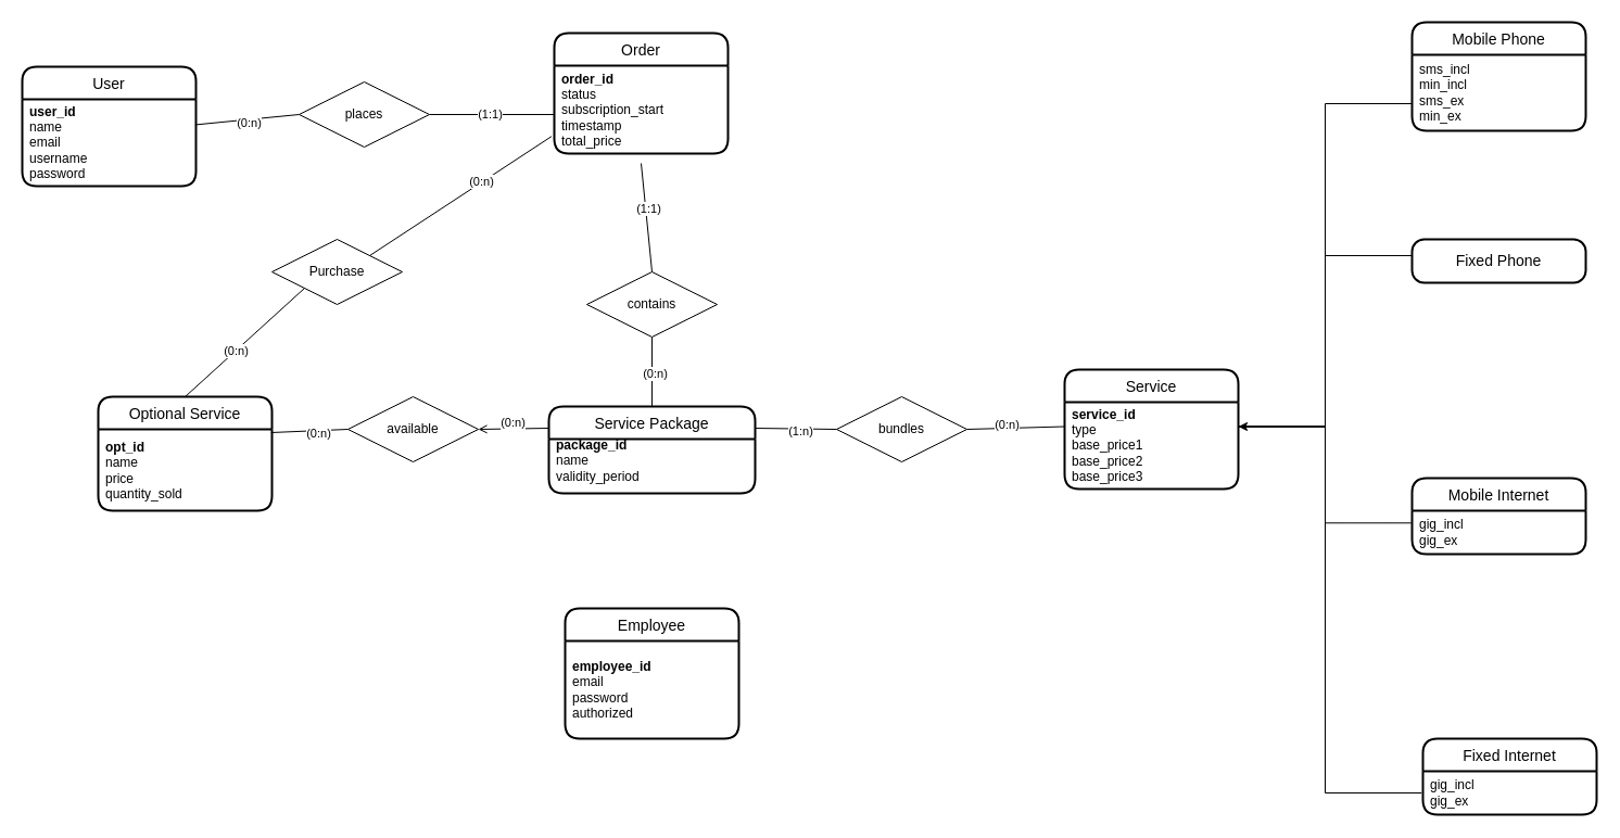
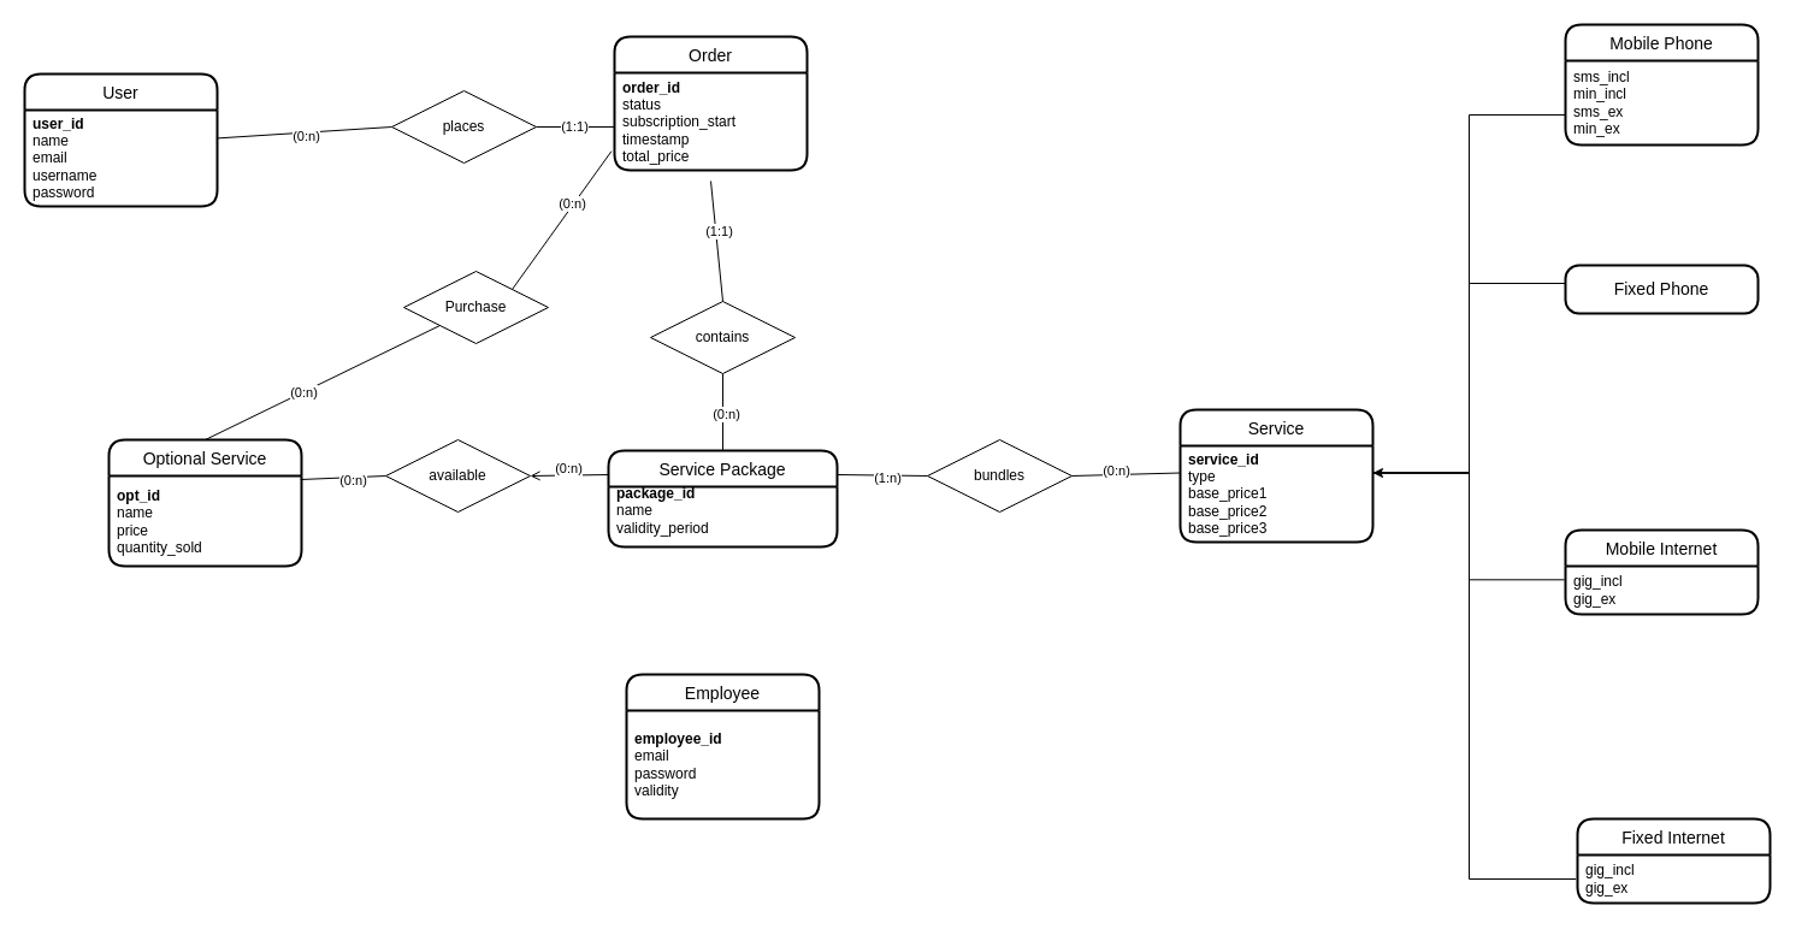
  <mxCell id="0" />
  <mxCell id="1" parent="0" />
  <mxCell id="2" style="edgeStyle=none;rounded=0;orthogonalLoop=1;jettySize=auto;html=1;exitX=0;exitY=0.5;exitDx=0;exitDy=0;entryX=0.996;entryY=0.293;entryDx=0;entryDy=0;endArrow=none;endFill=0;strokeColor=default;entryPerimeter=0;" parent="1" source="6" target="44" edge="1"><mxGeometry relative="1" as="geometry"><mxPoint x="170" y="106" as="targetPoint" /></mxGeometry></mxCell>
  <mxCell id="3" value="(0:n)" style="edgeLabel;html=1;align=center;verticalAlign=middle;resizable=0;points=[];" parent="2" vertex="1" connectable="0"><mxGeometry x="-0.014" y="3" relative="1" as="geometry"><mxPoint as="offset" /></mxGeometry></mxCell>
  <mxCell id="4" style="edgeStyle=none;rounded=0;orthogonalLoop=1;jettySize=auto;html=1;exitX=1;exitY=0.5;exitDx=0;exitDy=0;entryX=0;entryY=0.5;entryDx=0;entryDy=0;endArrow=none;endFill=0;strokeColor=default;" parent="1" source="6" edge="1"><mxGeometry relative="1" as="geometry"><mxPoint x="510" y="105" as="targetPoint" /></mxGeometry></mxCell>
  <mxCell id="5" value="(1:1)" style="edgeLabel;html=1;align=center;verticalAlign=middle;resizable=0;points=[];" parent="4" vertex="1" connectable="0"><mxGeometry x="-0.038" y="1" relative="1" as="geometry"><mxPoint as="offset" /></mxGeometry></mxCell>
- <mxCell id="6" value="places" style="shape=rhombus;perimeter=rhombusPerimeter;whiteSpace=wrap;html=1;align=center;" parent="1" vertex="1"><mxGeometry x="275" y="75" width="120" height="60" as="geometry" /></mxCell>
+ <mxCell id="6" value="places" style="shape=rhombus;perimeter=rhombusPerimeter;whiteSpace=wrap;html=1;align=center;" parent="1" vertex="1"><mxGeometry x="325" y="75" width="120" height="60" as="geometry" /></mxCell>
  <mxCell id="7" style="edgeStyle=none;rounded=0;orthogonalLoop=1;jettySize=auto;html=1;exitX=0.5;exitY=1;exitDx=0;exitDy=0;entryX=0.5;entryY=0;entryDx=0;entryDy=0;endArrow=none;endFill=0;strokeColor=default;" parent="1" source="9" target="12" edge="1"><mxGeometry relative="1" as="geometry" /></mxCell>
  <mxCell id="8" value="&lt;div&gt;(0:n)&lt;/div&gt;" style="edgeLabel;html=1;align=center;verticalAlign=middle;resizable=0;points=[];" parent="7" vertex="1" connectable="0"><mxGeometry x="0.028" y="2" relative="1" as="geometry"><mxPoint as="offset" /></mxGeometry></mxCell>
  <mxCell id="9" value="contains" style="shape=rhombus;perimeter=rhombusPerimeter;whiteSpace=wrap;html=1;align=center;" parent="1" vertex="1"><mxGeometry x="540" y="250" width="120" height="60" as="geometry" /></mxCell>
  <mxCell id="10" value="Order" style="swimlane;childLayout=stackLayout;horizontal=1;startSize=30;horizontalStack=0;rounded=1;fontSize=14;fontStyle=0;strokeWidth=2;resizeParent=0;resizeLast=1;shadow=0;dashed=0;align=center;" parent="1" vertex="1"><mxGeometry x="510" y="30" width="160" height="111" as="geometry" /></mxCell>
  <mxCell id="11" value="&lt;div&gt;&lt;b&gt;order_id&lt;/b&gt;&lt;/div&gt;&lt;div&gt;status&lt;/div&gt;&lt;div&gt;subscription_start&lt;/div&gt;&lt;div&gt;timestamp&lt;/div&gt;&lt;div&gt;total_price&lt;br&gt;&lt;/div&gt;" style="text;html=1;align=left;verticalAlign=middle;resizable=0;points=[];autosize=1;strokeColor=none;fillColor=none;spacingLeft=5;" parent="10" vertex="1"><mxGeometry y="30" width="160" height="81" as="geometry" /></mxCell>
  <mxCell id="12" value="Service Package" style="swimlane;childLayout=stackLayout;horizontal=1;startSize=30;horizontalStack=0;rounded=1;fontSize=14;fontStyle=0;strokeWidth=2;resizeParent=0;resizeLast=1;shadow=0;dashed=0;align=center;" parent="1" vertex="1"><mxGeometry x="505" y="374" width="190" height="80" as="geometry" /></mxCell>
  <mxCell id="13" value="&lt;div align=&quot;left&quot;&gt;&lt;b&gt;package_id&lt;/b&gt;&lt;/div&gt;&lt;div align=&quot;left&quot;&gt;name&lt;/div&gt;&lt;div align=&quot;left&quot;&gt;validity_period&lt;/div&gt;" style="text;html=1;align=left;verticalAlign=middle;resizable=0;points=[];autosize=1;strokeColor=none;fillColor=none;spacingLeft=5;" parent="12" vertex="1"><mxGeometry y="30" width="190" height="40" as="geometry" /></mxCell>
  <mxCell id="14" value="&#10;&#10;" style="align=left;strokeColor=none;fillColor=none;spacingLeft=4;fontSize=12;verticalAlign=top;resizable=0;rotatable=0;part=1;" parent="12" vertex="1"><mxGeometry y="70" width="190" height="10" as="geometry" /></mxCell>
  <mxCell id="15" value="Employee" style="swimlane;childLayout=stackLayout;horizontal=1;startSize=30;horizontalStack=0;rounded=1;fontSize=14;fontStyle=0;strokeWidth=2;resizeParent=0;resizeLast=1;shadow=0;dashed=0;align=center;" parent="1" vertex="1"><mxGeometry x="520" y="560" width="160" height="120" as="geometry" /></mxCell>
- <mxCell id="16" value="&lt;div align=&quot;left&quot;&gt;&lt;b&gt;employee_id&lt;/b&gt;&lt;/div&gt;&lt;div align=&quot;left&quot;&gt;email&lt;/div&gt;&lt;div align=&quot;left&quot;&gt;password&lt;/div&gt;&lt;div align=&quot;left&quot;&gt;authorized&lt;br&gt;&lt;/div&gt;" style="text;html=1;align=left;verticalAlign=middle;resizable=0;points=[];autosize=1;strokeColor=none;fillColor=none;spacingLeft=5;" parent="15" vertex="1"><mxGeometry y="30" width="160" height="90" as="geometry" /></mxCell>
+ <mxCell id="16" value="&lt;div align=&quot;left&quot;&gt;&lt;b&gt;employee_id&lt;/b&gt;&lt;/div&gt;&lt;div align=&quot;left&quot;&gt;email&lt;/div&gt;&lt;div align=&quot;left&quot;&gt;password&lt;/div&gt;&lt;div align=&quot;left&quot;&gt;validity&lt;br&gt;&lt;/div&gt;" style="text;html=1;align=left;verticalAlign=middle;resizable=0;points=[];autosize=1;strokeColor=none;fillColor=none;spacingLeft=5;" parent="15" vertex="1"><mxGeometry y="30" width="160" height="90" as="geometry" /></mxCell>
  <mxCell id="17" value="Fixed Internet" style="swimlane;childLayout=stackLayout;horizontal=1;startSize=30;horizontalStack=0;rounded=1;fontSize=14;fontStyle=0;strokeWidth=2;resizeParent=0;resizeLast=1;shadow=0;dashed=0;align=center;" parent="1" vertex="1"><mxGeometry x="1310" y="680" width="160" height="70" as="geometry" /></mxCell>
  <mxCell id="18" value="&lt;div align=&quot;left&quot;&gt;gig_incl&lt;/div&gt;&lt;div align=&quot;left&quot;&gt;gig_ex&lt;br&gt;&lt;/div&gt;" style="text;html=1;align=left;verticalAlign=middle;resizable=0;points=[];autosize=1;strokeColor=none;fillColor=none;spacingLeft=5;" parent="17" vertex="1"><mxGeometry y="30" width="160" height="40" as="geometry" /></mxCell>
  <mxCell id="19" value="Mobile Internet" style="swimlane;childLayout=stackLayout;horizontal=1;startSize=30;horizontalStack=0;rounded=1;fontSize=14;fontStyle=0;strokeWidth=2;resizeParent=0;resizeLast=1;shadow=0;dashed=0;align=center;spacingLeft=0;" parent="1" vertex="1"><mxGeometry x="1300" y="440" width="160" height="70" as="geometry" /></mxCell>
  <mxCell id="20" value="&lt;div align=&quot;left&quot;&gt;gig_incl&lt;/div&gt;&lt;div align=&quot;left&quot;&gt;gig_ex&lt;br&gt;&lt;/div&gt;" style="text;html=1;align=left;verticalAlign=middle;resizable=0;points=[];autosize=1;strokeColor=none;fillColor=none;spacingLeft=5;" parent="19" vertex="1"><mxGeometry y="30" width="160" height="40" as="geometry" /></mxCell>
  <mxCell id="21" value="Mobile Phone" style="swimlane;childLayout=stackLayout;horizontal=1;startSize=30;horizontalStack=0;rounded=1;fontSize=14;fontStyle=0;strokeWidth=2;resizeParent=0;resizeLast=1;shadow=0;dashed=0;align=center;spacingLeft=0;" parent="1" vertex="1"><mxGeometry x="1300" y="20" width="160" height="100" as="geometry" /></mxCell>
  <mxCell id="22" value="&lt;div align=&quot;left&quot;&gt;sms_incl&lt;/div&gt;&lt;div align=&quot;left&quot;&gt;min_incl&lt;/div&gt;&lt;div align=&quot;left&quot;&gt;sms_ex&lt;/div&gt;&lt;div align=&quot;left&quot;&gt;min_ex&lt;br&gt;&lt;/div&gt;" style="text;html=1;align=left;verticalAlign=middle;resizable=0;points=[];autosize=1;strokeColor=none;fillColor=none;spacingLeft=5;" parent="21" vertex="1"><mxGeometry y="30" width="160" height="70" as="geometry" /></mxCell>
  <mxCell id="23" value="Optional Service" style="swimlane;childLayout=stackLayout;horizontal=1;startSize=30;horizontalStack=0;rounded=1;fontSize=14;fontStyle=0;strokeWidth=2;resizeParent=0;resizeLast=1;shadow=0;dashed=0;align=center;" parent="1" vertex="1"><mxGeometry x="90" y="365" width="160" height="105" as="geometry" /></mxCell>
  <mxCell id="24" value="&lt;div align=&quot;left&quot;&gt;&lt;b&gt;opt_id&lt;/b&gt;&lt;/div&gt;&lt;div align=&quot;left&quot;&gt;name&lt;/div&gt;&lt;div align=&quot;left&quot;&gt;price&lt;/div&gt;&lt;div align=&quot;left&quot;&gt;&lt;span lang=&quot;EN-US&quot;&gt;quantity_sold&lt;/span&gt;&lt;/div&gt;" style="text;html=1;align=left;verticalAlign=middle;resizable=0;points=[];autosize=1;strokeColor=none;fillColor=none;spacingLeft=5;" parent="23" vertex="1"><mxGeometry y="30" width="160" height="75" as="geometry" /></mxCell>
  <mxCell id="25" value="Service" style="swimlane;childLayout=stackLayout;horizontal=1;startSize=30;horizontalStack=0;rounded=1;fontSize=14;fontStyle=0;strokeWidth=2;resizeParent=0;resizeLast=1;shadow=0;dashed=0;align=center;" parent="1" vertex="1"><mxGeometry x="980" y="340" width="160" height="110" as="geometry" /></mxCell>
  <mxCell id="26" value="&lt;div align=&quot;left&quot;&gt;&lt;b&gt;service_id&lt;/b&gt;&lt;/div&gt;&lt;div align=&quot;left&quot;&gt;type&lt;/div&gt;&lt;div align=&quot;left&quot;&gt;base_price1&lt;br&gt;&lt;/div&gt;&lt;div align=&quot;left&quot;&gt;base_price2&lt;/div&gt;&lt;div align=&quot;left&quot;&gt;base_price3&lt;br&gt;&lt;/div&gt;" style="text;html=1;align=left;verticalAlign=middle;resizable=0;points=[];autosize=1;strokeColor=none;fillColor=none;spacingLeft=5;" parent="25" vertex="1"><mxGeometry y="30" width="160" height="80" as="geometry" /></mxCell>
  <mxCell id="27" style="edgeStyle=none;rounded=0;orthogonalLoop=1;jettySize=auto;html=1;exitX=0.5;exitY=1;exitDx=0;exitDy=0;entryX=0.5;entryY=0;entryDx=0;entryDy=0;endArrow=none;endFill=0;strokeColor=default;" parent="1" target="9" edge="1"><mxGeometry relative="1" as="geometry"><mxPoint x="590" y="150" as="sourcePoint" /></mxGeometry></mxCell>
  <mxCell id="28" value="(1:1)" style="edgeLabel;html=1;align=center;verticalAlign=middle;resizable=0;points=[];" parent="27" vertex="1" connectable="0"><mxGeometry x="-0.158" y="2" relative="1" as="geometry"><mxPoint as="offset" /></mxGeometry></mxCell>
  <mxCell id="29" style="edgeStyle=none;rounded=0;orthogonalLoop=1;jettySize=auto;html=1;exitX=1;exitY=0.5;exitDx=0;exitDy=0;entryX=0;entryY=0.25;entryDx=0;entryDy=0;endArrow=none;endFill=0;strokeColor=default;" parent="1" source="31" edge="1"><mxGeometry relative="1" as="geometry"><mxPoint x="980" y="392.5" as="targetPoint" /></mxGeometry></mxCell>
  <mxCell id="30" value="(0:n)" style="edgeLabel;html=1;align=center;verticalAlign=middle;resizable=0;points=[];" parent="29" vertex="1" connectable="0"><mxGeometry x="-0.18" y="3" relative="1" as="geometry"><mxPoint as="offset" /></mxGeometry></mxCell>
  <mxCell id="31" value="bundles" style="shape=rhombus;perimeter=rhombusPerimeter;whiteSpace=wrap;html=1;align=center;" parent="1" vertex="1"><mxGeometry x="770" y="365" width="120" height="60" as="geometry" /></mxCell>
  <mxCell id="32" style="edgeStyle=none;rounded=0;orthogonalLoop=1;jettySize=auto;html=1;exitX=0;exitY=0.5;exitDx=0;exitDy=0;entryX=0.995;entryY=0.04;entryDx=0;entryDy=0;endArrow=none;endFill=0;strokeColor=default;entryPerimeter=0;" parent="1" source="34" target="24" edge="1"><mxGeometry relative="1" as="geometry"><mxPoint x="980" y="725" as="targetPoint" /></mxGeometry></mxCell>
  <mxCell id="33" value="(0:n)" style="edgeLabel;html=1;align=center;verticalAlign=middle;resizable=0;points=[];" parent="32" vertex="1" connectable="0"><mxGeometry x="-0.223" y="2" relative="1" as="geometry"><mxPoint as="offset" /></mxGeometry></mxCell>
  <mxCell id="34" value="available" style="shape=rhombus;perimeter=rhombusPerimeter;whiteSpace=wrap;html=1;align=center;" parent="1" vertex="1"><mxGeometry x="320" y="365" width="120" height="60" as="geometry" /></mxCell>
  <mxCell id="35" style="edgeStyle=none;rounded=0;orthogonalLoop=1;jettySize=auto;html=1;exitX=1;exitY=0.25;exitDx=0;exitDy=0;entryX=0;entryY=0.5;entryDx=0;entryDy=0;endArrow=none;endFill=0;strokeColor=default;" parent="1" source="12" target="31" edge="1"><mxGeometry relative="1" as="geometry" /></mxCell>
  <mxCell id="36" value="(1:n)" style="edgeLabel;html=1;align=center;verticalAlign=middle;resizable=0;points=[];" parent="35" vertex="1" connectable="0"><mxGeometry x="0.086" y="-2" relative="1" as="geometry"><mxPoint x="1" as="offset" /></mxGeometry></mxCell>
  <mxCell id="37" style="edgeStyle=none;rounded=0;orthogonalLoop=1;jettySize=auto;html=1;exitX=0;exitY=0.25;exitDx=0;exitDy=0;entryX=1;entryY=0.5;entryDx=0;entryDy=0;endArrow=open;endFill=0;strokeColor=default;" parent="1" source="12" target="34" edge="1"><mxGeometry relative="1" as="geometry" /></mxCell>
  <mxCell id="38" value="(0:n)" style="edgeLabel;html=1;align=center;verticalAlign=middle;resizable=0;points=[];" parent="37" vertex="1" connectable="0"><mxGeometry x="0.049" y="-6" relative="1" as="geometry"><mxPoint x="1" as="offset" /></mxGeometry></mxCell>
  <mxCell id="39" style="edgeStyle=orthogonalEdgeStyle;rounded=0;orthogonalLoop=1;jettySize=auto;html=1;exitX=1;exitY=0.25;exitDx=0;exitDy=0;entryX=0;entryY=0.5;entryDx=0;entryDy=0;endArrow=none;endFill=0;strokeColor=default;" parent="1" edge="1"><mxGeometry relative="1" as="geometry"><mxPoint x="1140" y="392.5" as="sourcePoint" /><mxPoint x="1300" y="95" as="targetPoint" /><Array as="points"><mxPoint x="1220" y="393" /><mxPoint x="1220" y="95" /></Array></mxGeometry></mxCell>
  <mxCell id="40" style="edgeStyle=orthogonalEdgeStyle;rounded=0;orthogonalLoop=1;jettySize=auto;html=1;exitX=1;exitY=0.25;exitDx=0;exitDy=0;entryX=0;entryY=0.5;entryDx=0;entryDy=0;endArrow=none;endFill=0;strokeColor=default;" parent="1" edge="1"><mxGeometry relative="1" as="geometry"><mxPoint x="1140" y="392.5" as="sourcePoint" /><mxPoint x="1300" y="235" as="targetPoint" /><Array as="points"><mxPoint x="1220" y="393" /><mxPoint x="1220" y="235" /></Array></mxGeometry></mxCell>
  <mxCell id="41" style="edgeStyle=orthogonalEdgeStyle;rounded=0;orthogonalLoop=1;jettySize=auto;html=1;exitX=1;exitY=0.25;exitDx=0;exitDy=0;entryX=-0.005;entryY=0.283;entryDx=0;entryDy=0;endArrow=none;endFill=0;strokeColor=default;entryPerimeter=0;" parent="1" target="20" edge="1"><mxGeometry relative="1" as="geometry"><mxPoint x="1140" y="392.5" as="sourcePoint" /><mxPoint x="1300" y="515" as="targetPoint" /><Array as="points"><mxPoint x="1220" y="393" /><mxPoint x="1220" y="481" /></Array></mxGeometry></mxCell>
  <mxCell id="42" style="edgeStyle=orthogonalEdgeStyle;rounded=0;orthogonalLoop=1;jettySize=auto;html=1;exitX=1;exitY=0.25;exitDx=0;exitDy=0;entryX=-0.008;entryY=0.5;entryDx=0;entryDy=0;endArrow=none;endFill=0;strokeColor=default;startArrow=classic;startFill=1;entryPerimeter=0;" parent="1" target="18" edge="1"><mxGeometry relative="1" as="geometry"><mxPoint x="1140" y="392.5" as="sourcePoint" /><mxPoint x="1310" y="755" as="targetPoint" /><Array as="points"><mxPoint x="1220" y="393" /><mxPoint x="1220" y="730" /></Array></mxGeometry></mxCell>
  <mxCell id="43" value="User" style="swimlane;childLayout=stackLayout;horizontal=1;startSize=30;horizontalStack=0;rounded=1;fontSize=14;fontStyle=0;strokeWidth=2;resizeParent=0;resizeLast=1;shadow=0;dashed=0;align=center;" parent="1" vertex="1"><mxGeometry x="20" y="61" width="160" height="110" as="geometry" /></mxCell>
  <mxCell id="44" value="&lt;div&gt;&lt;b&gt;user_id&lt;/b&gt;&lt;/div&gt;&lt;div&gt;name&lt;/div&gt;&lt;div&gt;email&lt;/div&gt;&lt;div&gt;username&lt;/div&gt;&lt;div&gt;password&lt;br&gt;&lt;/div&gt;" style="text;html=1;align=left;verticalAlign=middle;resizable=0;points=[];autosize=1;strokeColor=none;fillColor=none;spacingLeft=5;" parent="43" vertex="1"><mxGeometry y="30" width="160" height="80" as="geometry" /></mxCell>
  <mxCell id="45" value="&lt;font style=&quot;font-size: 14px&quot;&gt;Fixed Phone&lt;br&gt;&lt;/font&gt;" style="rounded=1;arcSize=28;whiteSpace=wrap;html=1;align=center;strokeWidth=2;" parent="1" vertex="1"><mxGeometry x="1300" y="220" width="160" height="40" as="geometry" /></mxCell>
- <mxCell id="46" value="Purchase" style="shape=rhombus;perimeter=rhombusPerimeter;whiteSpace=wrap;html=1;align=center;" vertex="1" parent="1"><mxGeometry x="250" y="220" width="120" height="60" as="geometry" /></mxCell>
+ <mxCell id="46" value="Purchase" style="shape=rhombus;perimeter=rhombusPerimeter;whiteSpace=wrap;html=1;align=center;" vertex="1" parent="1"><mxGeometry x="335" y="225" width="120" height="60" as="geometry" /></mxCell>
  <mxCell id="47" value="" style="endArrow=none;html=1;rounded=0;exitX=1;exitY=0;exitDx=0;exitDy=0;entryX=-0.016;entryY=0.805;entryDx=0;entryDy=0;entryPerimeter=0;" edge="1" parent="1" source="46" target="11"><mxGeometry relative="1" as="geometry"><mxPoint x="360" y="210" as="sourcePoint" /><mxPoint x="520" y="210" as="targetPoint" /></mxGeometry></mxCell>
  <mxCell id="48" value="(0:n)" style="edgeLabel;html=1;align=center;verticalAlign=middle;resizable=0;points=[];" vertex="1" connectable="0" parent="47"><mxGeometry x="0.232" y="1" relative="1" as="geometry"><mxPoint as="offset" /></mxGeometry></mxCell>
  <mxCell id="49" value="" style="endArrow=none;html=1;rounded=0;exitX=0;exitY=1;exitDx=0;exitDy=0;entryX=0.5;entryY=0;entryDx=0;entryDy=0;" edge="1" parent="1" source="46" target="23"><mxGeometry relative="1" as="geometry"><mxPoint x="310" y="250" as="sourcePoint" /><mxPoint x="470" y="250" as="targetPoint" /></mxGeometry></mxCell>
  <mxCell id="50" value="(0:n)" style="edgeLabel;html=1;align=center;verticalAlign=middle;resizable=0;points=[];" vertex="1" connectable="0" parent="49"><mxGeometry x="0.159" relative="1" as="geometry"><mxPoint as="offset" /></mxGeometry></mxCell>
